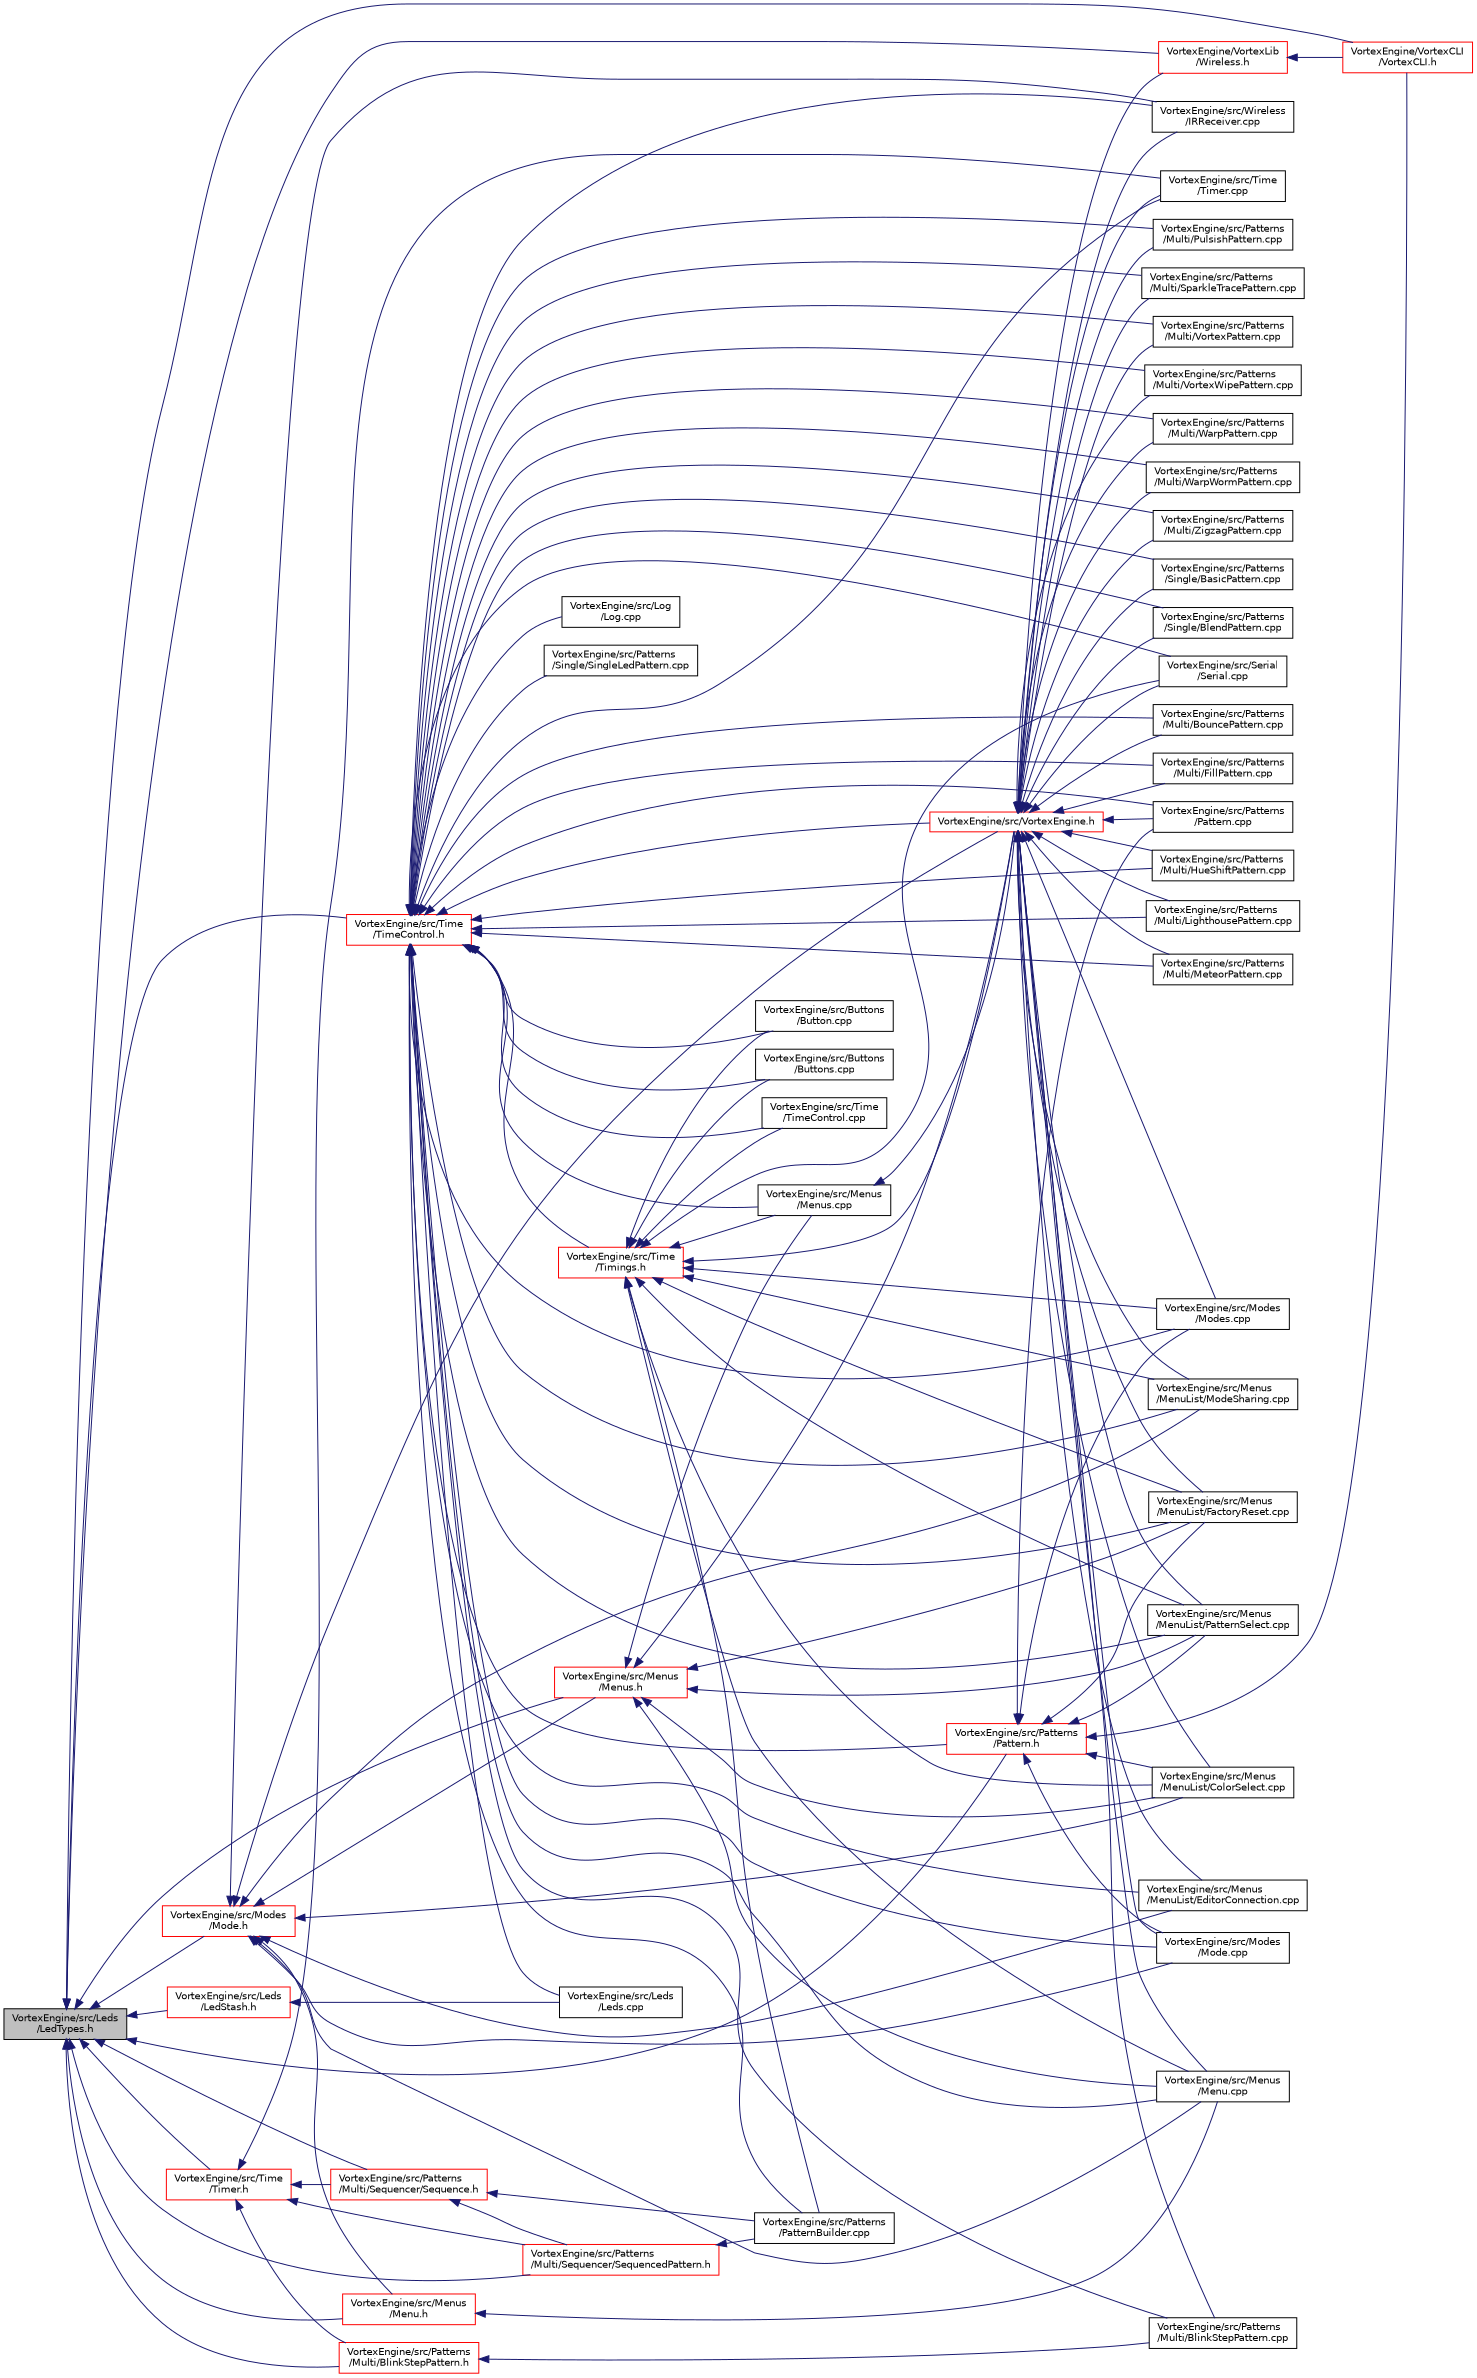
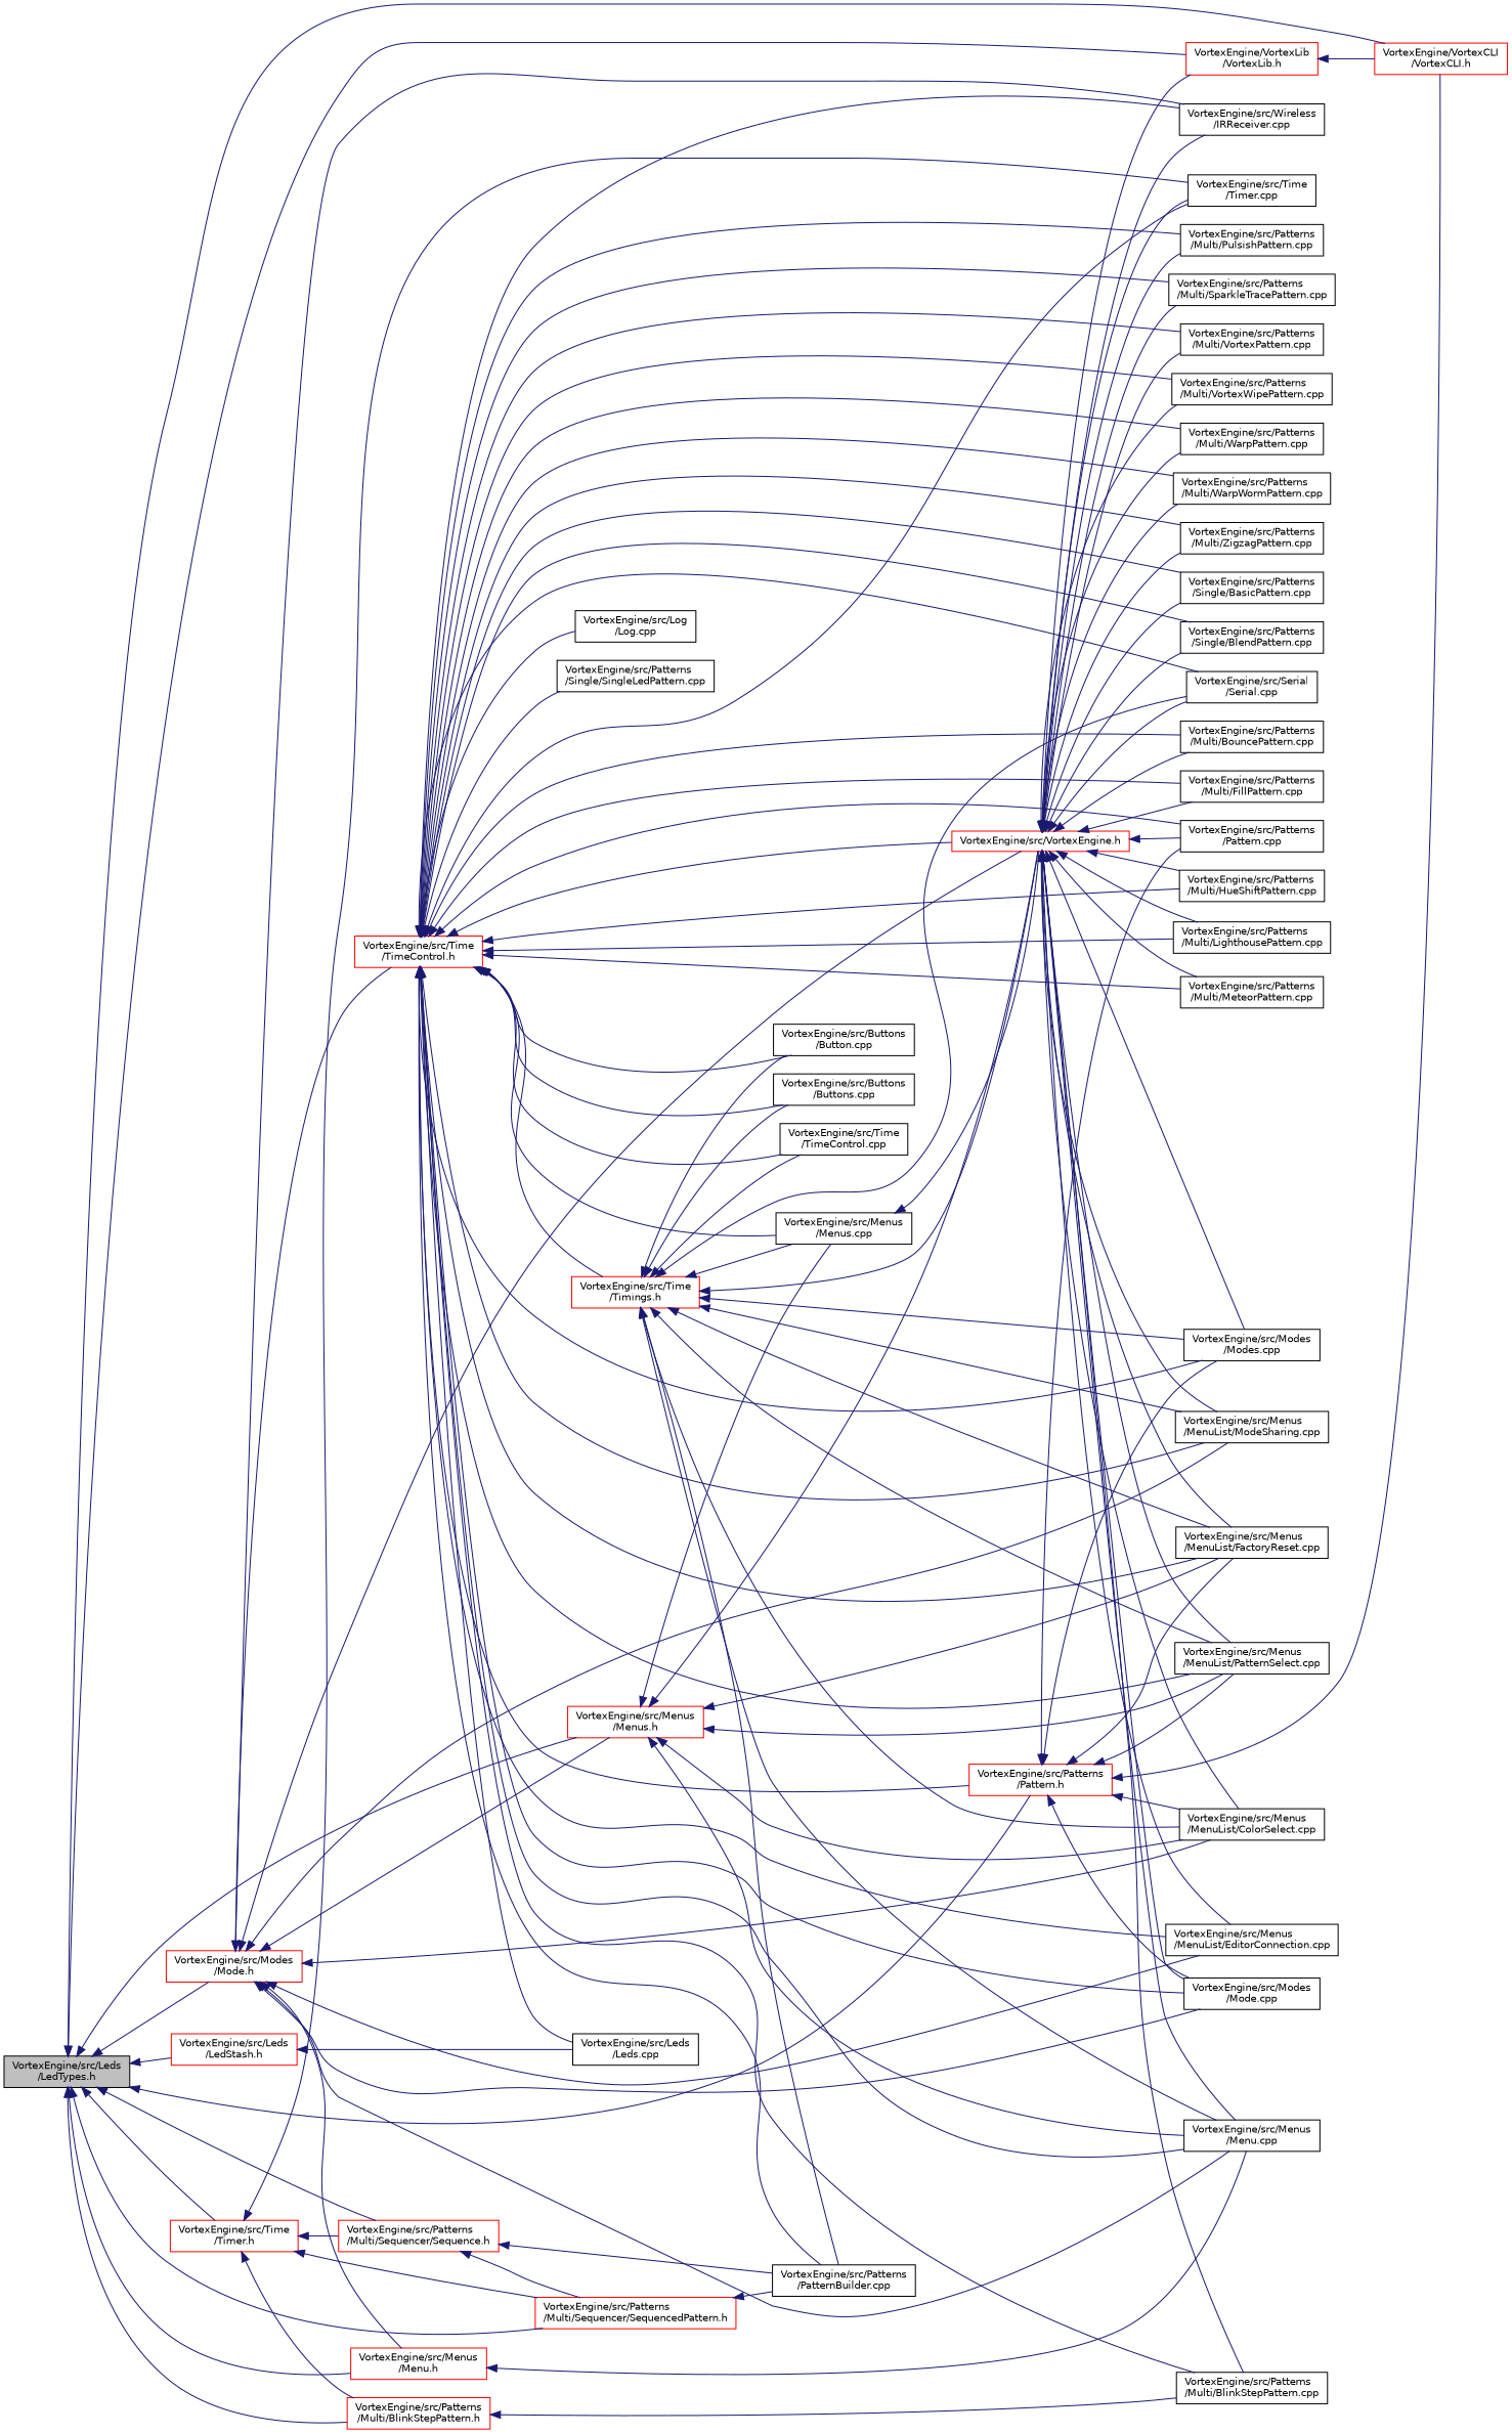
  digraph {
    rankdir=LR
    node [color=black fontname=Helvetica fontsize=10 shape=record]
    edge [color=midnightblue dir=back fontname=Helvetica fontsize=10 labelfontname=Helvetica labelfontsize=10 style=solid]
    n1 [fillcolor=grey75 fontcolor=black height=0.2 label="VortexEngine/src/Leds\l/LedTypes.h" style=filled width=0.4]
    n2 [color=red height=0.2 label="VortexEngine/src/Time\l/TimeControl.h" width=0.4]
-   n3 [color=red height=0.2 label="VortexEngine/VortexLib\l/Wireless.h" width=0.4]
+   n3 [color=red height=0.2 label="VortexEngine/VortexLib\l/VortexLib.h" width=0.4]
    n4 [color=red height=0.2 label="VortexEngine/VortexCLI\l/VortexCLI.h" width=0.4]
    n5 [color=red height=0.2 label="VortexEngine/src/Leds\l/LedStash.h" width=0.4]
    n6 [color=red height=0.2 label="VortexEngine/src/Menus\l/Menus.h" width=0.4]
    n7 [color=red height=0.2 label="VortexEngine/src/Modes\l/Mode.h" width=0.4]
    n8 [color=red height=0.2 label="VortexEngine/src/Menus\l/Menu.h" width=0.4]
    n9 [color=red height=0.2 label="VortexEngine/src/Patterns\l/Pattern.h" width=0.4]
    n10 [color=red height=0.2 label="VortexEngine/src/Time\l/Timer.h" width=0.4]
    n11 [color=red height=0.2 label="VortexEngine/src/Patterns\l/Multi/BlinkStepPattern.h" width=0.4]
    n12 [color=red height=0.2 label="VortexEngine/src/Patterns\l/Multi/Sequencer/SequencedPattern.h" width=0.4]
    n13 [color=red height=0.2 label="VortexEngine/src/Patterns\l/Multi/Sequencer/Sequence.h" width=0.4]
    n14 [height=0.2 label="VortexEngine/src/Buttons\l/Button.cpp" width=0.4]
    n15 [color=red height=0.2 label="VortexEngine/src/Time\l/Timings.h" width=0.4]
    n16 [height=0.2 label="VortexEngine/src/Buttons\l/Buttons.cpp" width=0.4]
    n17 [color=red height=0.2 label="VortexEngine/src/VortexEngine.h" width=0.4]
    n18 [height=0.2 label="VortexEngine/src/Menus\l/Menu.cpp" width=0.4]
    n19 [height=0.2 label="VortexEngine/src/Menus\l/MenuList/EditorConnection.cpp" width=0.4]
    n20 [height=0.2 label="VortexEngine/src/Menus\l/MenuList/FactoryReset.cpp" width=0.4]
    n21 [height=0.2 label="VortexEngine/src/Menus\l/MenuList/ModeSharing.cpp" width=0.4]
    n22 [height=0.2 label="VortexEngine/src/Menus\l/MenuList/PatternSelect.cpp" width=0.4]
    n23 [height=0.2 label="VortexEngine/src/Menus\l/Menus.cpp" width=0.4]
    n24 [height=0.2 label="VortexEngine/src/Modes\l/Mode.cpp" width=0.4]
    n25 [height=0.2 label="VortexEngine/src/Modes\l/Modes.cpp" width=0.4]
    n26 [height=0.2 label="VortexEngine/src/Patterns\l/Multi/BlinkStepPattern.cpp" width=0.4]
    n27 [height=0.2 label="VortexEngine/src/Patterns\l/Multi/BouncePattern.cpp" width=0.4]
    n28 [height=0.2 label="VortexEngine/src/Patterns\l/Multi/FillPattern.cpp" width=0.4]
    n29 [height=0.2 label="VortexEngine/src/Patterns\l/Multi/HueShiftPattern.cpp" width=0.4]
    n30 [height=0.2 label="VortexEngine/src/Patterns\l/Multi/LighthousePattern.cpp" width=0.4]
    n31 [height=0.2 label="VortexEngine/src/Patterns\l/Multi/MeteorPattern.cpp" width=0.4]
    n32 [height=0.2 label="VortexEngine/src/Patterns\l/Multi/PulsishPattern.cpp" width=0.4]
    n33 [height=0.2 label="VortexEngine/src/Patterns\l/Multi/SparkleTracePattern.cpp" width=0.4]
    n34 [height=0.2 label="VortexEngine/src/Patterns\l/Multi/VortexPattern.cpp" width=0.4]
    n35 [height=0.2 label="VortexEngine/src/Patterns\l/Multi/VortexWipePattern.cpp" width=0.4]
    n36 [height=0.2 label="VortexEngine/src/Patterns\l/Multi/WarpPattern.cpp" width=0.4]
    n37 [height=0.2 label="VortexEngine/src/Patterns\l/Multi/WarpWormPattern.cpp" width=0.4]
    n38 [height=0.2 label="VortexEngine/src/Patterns\l/Multi/ZigzagPattern.cpp" width=0.4]
    n39 [height=0.2 label="VortexEngine/src/Patterns\l/Pattern.cpp" width=0.4]
    n40 [height=0.2 label="VortexEngine/src/Patterns\l/Single/BasicPattern.cpp" width=0.4]
    n41 [height=0.2 label="VortexEngine/src/Patterns\l/Single/BlendPattern.cpp" width=0.4]
    n42 [height=0.2 label="VortexEngine/src/Serial\l/Serial.cpp" width=0.4]
    n43 [height=0.2 label="VortexEngine/src/Time\l/Timer.cpp" width=0.4]
    n44 [height=0.2 label="VortexEngine/src/Wireless\l/IRReceiver.cpp" width=0.4]
    n45 [height=0.2 label="VortexEngine/src/Patterns\l/PatternBuilder.cpp" width=0.4]
    n46 [height=0.2 label="VortexEngine/src/Time\l/TimeControl.cpp" width=0.4]
    n47 [height=0.2 label="VortexEngine/src/Leds\l/Leds.cpp" width=0.4]
    n48 [height=0.2 label="VortexEngine/src/Log\l/Log.cpp" width=0.4]
    n49 [height=0.2 label="VortexEngine/src/Patterns\l/Single/SingleLedPattern.cpp" width=0.4]
    n50 [height=0.2 label="VortexEngine/src/Menus\l/MenuList/ColorSelect.cpp" width=0.4]
-   n1 -> n2
+   n7 -> n2
    n1 -> n3
    n1 -> n4
    n1 -> n5
    n1 -> n6
    n1 -> n7
    n1 -> n8
    n1 -> n9
    n1 -> n10
    n1 -> n11
    n1 -> n12
    n1 -> n13
    n2 -> n9
    n2 -> n14
    n2 -> n15
    n2 -> n16
    n2 -> n17
    n2 -> n18
    n2 -> n19
    n2 -> n20
    n2 -> n21
    n2 -> n22
    n2 -> n23
    n2 -> n24
    n2 -> n25
    n2 -> n26
    n2 -> n27
    n2 -> n28
    n2 -> n29
    n2 -> n30
    n2 -> n31
    n2 -> n32
    n2 -> n33
    n2 -> n34
    n2 -> n35
    n2 -> n36
    n2 -> n37
    n2 -> n38
    n2 -> n39
    n2 -> n40
    n2 -> n41
    n2 -> n42
    n2 -> n43
    n2 -> n44
    n2 -> n45
    n2 -> n46
    n2 -> n47
    n2 -> n48
    n2 -> n49
    n3 -> n4
    n5 -> n47
    n6 -> n17
    n6 -> n18
    n6 -> n20
    n6 -> n22
    n6 -> n23
    n6 -> n50
    n7 -> n6
    n7 -> n8
    n7 -> n17
    n7 -> n18
    n7 -> n19
    n7 -> n21
    n7 -> n24
    n7 -> n44
    n7 -> n50
    n8 -> n18
    n9 -> n4
    n9 -> n20
    n9 -> n22
    n9 -> n24
    n9 -> n25
    n9 -> n39
    n9 -> n50
    n10 -> n11
    n10 -> n12
    n10 -> n13
    n10 -> n43
    n11 -> n26
    n12 -> n45
    n13 -> n12
    n13 -> n45
    n15 -> n14
    n15 -> n16
    n15 -> n17
    n15 -> n18
    n15 -> n20
    n15 -> n21
    n15 -> n22
    n15 -> n23
    n15 -> n25
    n15 -> n42
    n15 -> n45
    n15 -> n46
    n15 -> n50
    n17 -> n3
    n17 -> n18
    n17 -> n19
    n17 -> n20
    n17 -> n21
    n17 -> n22
    n17 -> n24
    n17 -> n25
    n17 -> n26
    n17 -> n27
    n17 -> n28
    n17 -> n29
    n17 -> n30
    n17 -> n31
    n17 -> n32
    n17 -> n33
    n17 -> n34
    n17 -> n35
    n17 -> n36
    n17 -> n37
    n17 -> n38
    n17 -> n39
    n17 -> n40
    n17 -> n41
    n17 -> n42
    n17 -> n43
    n17 -> n44
    n17 -> n50
    n23 -> n17
  }
